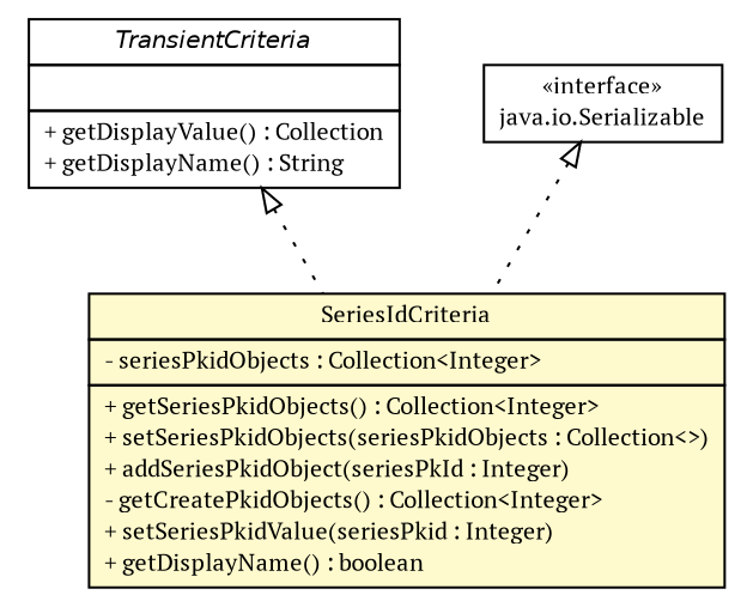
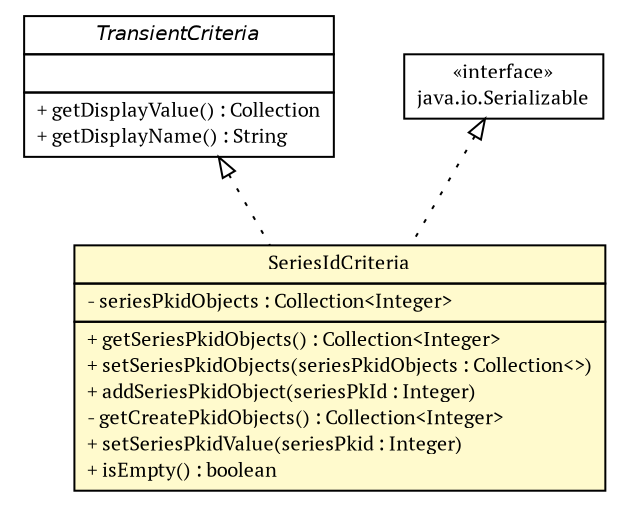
  digraph {
    fontname="PT Serif"
    node [fontcolor=black fontname="PT Serif" fontsize=10.0 shape=plaintext]
    edge [arrowtail=empty dir=back fontname="PT Serif" fontsize=10 headport=p labelfontname=Helvetica labelfontsize=10 style=dotted tailport=p]
-   n1 [label=<<table border="0" cellborder="1" cellspacing="0" cellpadding="2" port="p" bgcolor="lemonChiffon" href="./SeriesIdCriteria.html"> 		<tr><td><table border="0" cellspacing="0" cellpadding="1"> 			<tr><td> SeriesIdCriteria </td></tr> 		</table></td></tr> 		<tr><td><table border="0" cellspacing="0" cellpadding="1"> 			<tr><td align="left"> - seriesPkidObjects : Collection&lt;Integer&gt; </td></tr> 		</table></td></tr> 		<tr><td><table border="0" cellspacing="0" cellpadding="1"> 			<tr><td align="left"> + getSeriesPkidObjects() : Collection&lt;Integer&gt; </td></tr> 			<tr><td align="left"> + setSeriesPkidObjects(seriesPkidObjects : Collection&lt;&gt;) </td></tr> 			<tr><td align="left"> + addSeriesPkidObject(seriesPkId : Integer) </td></tr> 			<tr><td align="left"> - getCreatePkidObjects() : Collection&lt;Integer&gt; </td></tr> 			<tr><td align="left"> + setSeriesPkidValue(seriesPkid : Integer) </td></tr> 			<tr><td align="left"> + getDisplayName() : boolean </td></tr> 		</table></td></tr> 		</table>>]
+   n1 [label=<<table border="0" cellborder="1" cellspacing="0" cellpadding="2" port="p" bgcolor="lemonChiffon" href="./SeriesIdCriteria.html"> 		<tr><td><table border="0" cellspacing="0" cellpadding="1"> 			<tr><td> SeriesIdCriteria </td></tr> 		</table></td></tr> 		<tr><td><table border="0" cellspacing="0" cellpadding="1"> 			<tr><td align="left"> - seriesPkidObjects : Collection&lt;Integer&gt; </td></tr> 		</table></td></tr> 		<tr><td><table border="0" cellspacing="0" cellpadding="1"> 			<tr><td align="left"> + getSeriesPkidObjects() : Collection&lt;Integer&gt; </td></tr> 			<tr><td align="left"> + setSeriesPkidObjects(seriesPkidObjects : Collection&lt;&gt;) </td></tr> 			<tr><td align="left"> + addSeriesPkidObject(seriesPkId : Integer) </td></tr> 			<tr><td align="left"> - getCreatePkidObjects() : Collection&lt;Integer&gt; </td></tr> 			<tr><td align="left"> + setSeriesPkidValue(seriesPkid : Integer) </td></tr> 			<tr><td align="left"> + isEmpty() : boolean </td></tr> 		</table></td></tr> 		</table>>]
    n2 [label=<<table border="0" cellborder="1" cellspacing="0" cellpadding="2" port="p" href="http://java.sun.com/j2se/1.4.2/docs/api/gov/nih/nci/ncia/criteria/TransientCriteria.html"> 		<tr><td><table border="0" cellspacing="0" cellpadding="1"> 			<tr><td><font face="Helvetica-Oblique"> TransientCriteria </font></td></tr> 		</table></td></tr> 		<tr><td><table border="0" cellspacing="0" cellpadding="1"> 			<tr><td align="left">  </td></tr> 		</table></td></tr> 		<tr><td><table border="0" cellspacing="0" cellpadding="1"> 			<tr><td align="left"> + getDisplayValue() : Collection </td></tr> 			<tr><td align="left"> + getDisplayName() : String </td></tr> 		</table></td></tr> 		</table>>]
    n3 [label=<<table border="0" cellborder="1" cellspacing="0" cellpadding="2" port="p" href="http://java.sun.com/j2se/1.4.2/docs/api/java/io/Serializable.html"> 		<tr><td><table border="0" cellspacing="0" cellpadding="1"> 			<tr><td> &laquo;interface&raquo; </td></tr> 			<tr><td> java.io.Serializable </td></tr> 		</table></td></tr> 		</table>>]
    n2 -> n1
    n3 -> n1
  }
